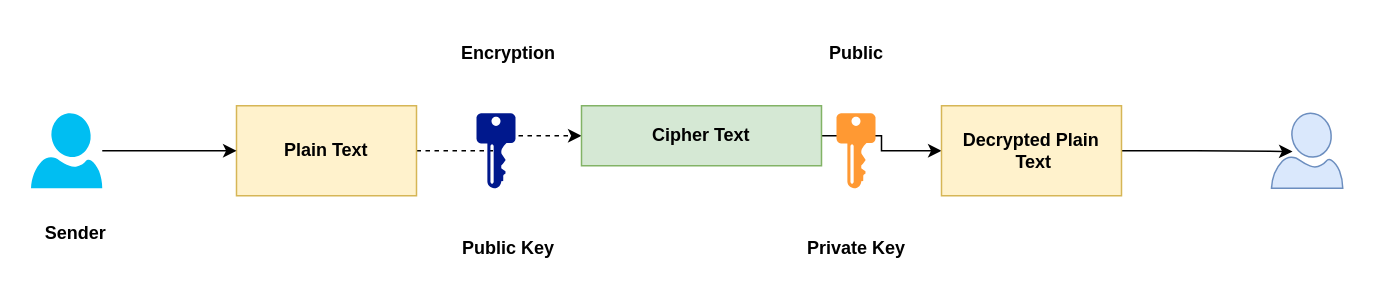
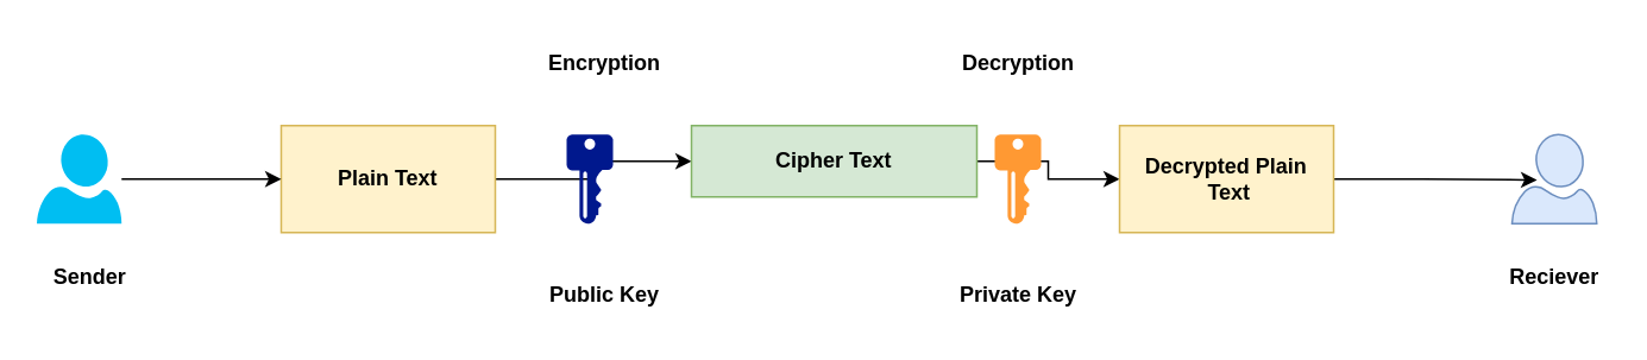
  <mxCell id="0" />
  <mxCell id="1" parent="0" />
- <mxCell id="2" style="edgeStyle=orthogonalEdgeStyle;rounded=0;orthogonalLoop=1;jettySize=auto;html=1;entryX=0;entryY=0.5;entryDx=0;entryDy=0;dashed=1;" edge="1" parent="1" source="3" target="5"><mxGeometry relative="1" as="geometry" /></mxCell>
+ <mxCell id="2" style="edgeStyle=orthogonalEdgeStyle;rounded=0;orthogonalLoop=1;jettySize=auto;html=1;entryX=0;entryY=0.5;entryDx=0;entryDy=0;" edge="1" parent="1" source="3" target="5"><mxGeometry relative="1" as="geometry" /></mxCell>
  <mxCell id="3" value="&lt;b&gt;Plain Text&lt;/b&gt;" style="rounded=0;whiteSpace=wrap;html=1;fillColor=#fff2cc;strokeColor=#d6b656;" vertex="1" parent="1"><mxGeometry x="157" y="70" width="120" height="60" as="geometry" /></mxCell>
  <mxCell id="4" style="edgeStyle=orthogonalEdgeStyle;rounded=0;orthogonalLoop=1;jettySize=auto;html=1;entryX=0;entryY=0.5;entryDx=0;entryDy=0;" edge="1" parent="1" source="5" target="7"><mxGeometry relative="1" as="geometry" /></mxCell>
  <mxCell id="5" value="&lt;b&gt;Cipher Text&lt;/b&gt;" style="rounded=0;whiteSpace=wrap;html=1;fillColor=#d5e8d4;strokeColor=#82b366;" vertex="1" parent="1"><mxGeometry x="387" y="70" width="160" height="40" as="geometry" /></mxCell>
  <mxCell id="6" style="edgeStyle=orthogonalEdgeStyle;rounded=0;orthogonalLoop=1;jettySize=auto;html=1;entryX=0.295;entryY=0.51;entryDx=0;entryDy=0;entryPerimeter=0;" edge="1" parent="1" source="7" target="12"><mxGeometry relative="1" as="geometry" /></mxCell>
  <mxCell id="7" value="&lt;b&gt;Decrypted Plain&lt;br&gt;&amp;nbsp;Text&lt;/b&gt;" style="rounded=0;whiteSpace=wrap;html=1;fillColor=#fff2cc;strokeColor=#d6b656;" vertex="1" parent="1"><mxGeometry x="627" y="70" width="120" height="60" as="geometry" /></mxCell>
  <mxCell id="8" value="" style="sketch=0;aspect=fixed;pointerEvents=1;shadow=0;dashed=0;html=1;strokeColor=none;labelPosition=center;verticalLabelPosition=bottom;verticalAlign=top;align=center;fillColor=#00188D;shape=mxgraph.mscae.enterprise.key_permissions" vertex="1" parent="1"><mxGeometry x="317" y="75" width="26" height="50" as="geometry" /></mxCell>
  <mxCell id="9" value="" style="sketch=0;aspect=fixed;pointerEvents=1;shadow=0;dashed=0;html=1;strokeColor=none;labelPosition=center;verticalLabelPosition=bottom;verticalAlign=top;align=center;fillColor=#FF9933;shape=mxgraph.mscae.enterprise.key_permissions" vertex="1" parent="1"><mxGeometry x="557" y="75" width="26" height="50" as="geometry" /></mxCell>
  <mxCell id="10" style="edgeStyle=orthogonalEdgeStyle;rounded=0;orthogonalLoop=1;jettySize=auto;html=1;entryX=0;entryY=0.5;entryDx=0;entryDy=0;" edge="1" parent="1" source="11" target="3"><mxGeometry relative="1" as="geometry" /></mxCell>
  <mxCell id="11" value="" style="verticalLabelPosition=bottom;html=1;verticalAlign=top;align=center;strokeColor=none;fillColor=#00BEF2;shape=mxgraph.azure.user;" vertex="1" parent="1"><mxGeometry x="20" y="75" width="47.5" height="50" as="geometry" /></mxCell>
  <mxCell id="12" value="" style="verticalLabelPosition=bottom;html=1;verticalAlign=top;align=center;strokeColor=#6c8ebf;fillColor=#dae8fc;shape=mxgraph.azure.user;" vertex="1" parent="1"><mxGeometry x="847" y="75" width="47.5" height="50" as="geometry" /></mxCell>
  <mxCell id="13" value="&lt;b&gt;Sender&lt;/b&gt;" style="text;html=1;strokeColor=none;fillColor=none;align=center;verticalAlign=middle;whiteSpace=wrap;rounded=0;" vertex="1" parent="1"><mxGeometry x="20" y="140" width="60" height="30" as="geometry" /></mxCell>
+ <mxCell id="14" value="&lt;b&gt;Reciever&lt;/b&gt;" style="text;html=1;strokeColor=none;fillColor=none;align=center;verticalAlign=middle;whiteSpace=wrap;rounded=0;" vertex="1" parent="1"><mxGeometry x="840.75" y="140" width="60" height="30" as="geometry" /></mxCell>
  <mxCell id="15" value="&lt;b&gt;Public Key&lt;/b&gt;" style="text;html=1;strokeColor=none;fillColor=none;align=center;verticalAlign=middle;whiteSpace=wrap;rounded=0;" vertex="1" parent="1"><mxGeometry x="300" y="150" width="77" height="30" as="geometry" /></mxCell>
  <mxCell id="16" value="&lt;b&gt;Private Key&lt;/b&gt;" style="text;html=1;strokeColor=none;fillColor=none;align=center;verticalAlign=middle;whiteSpace=wrap;rounded=0;" vertex="1" parent="1"><mxGeometry x="531.5" y="150" width="77" height="30" as="geometry" /></mxCell>
  <mxCell id="17" value="&lt;b&gt;Encryption&lt;/b&gt;" style="text;html=1;strokeColor=none;fillColor=none;align=center;verticalAlign=middle;whiteSpace=wrap;rounded=0;" vertex="1" parent="1"><mxGeometry x="300" y="20" width="77" height="30" as="geometry" /></mxCell>
- <mxCell id="18" value="&lt;b&gt;Public&lt;/b&gt;" style="text;html=1;strokeColor=none;fillColor=none;align=center;verticalAlign=middle;whiteSpace=wrap;rounded=0;" vertex="1" parent="1"><mxGeometry x="531.5" y="20" width="77" height="30" as="geometry" /></mxCell>
+ <mxCell id="18" value="&lt;b&gt;Decryption&lt;/b&gt;" style="text;html=1;strokeColor=none;fillColor=none;align=center;verticalAlign=middle;whiteSpace=wrap;rounded=0;" vertex="1" parent="1"><mxGeometry x="531.5" y="20" width="77" height="30" as="geometry" /></mxCell>
